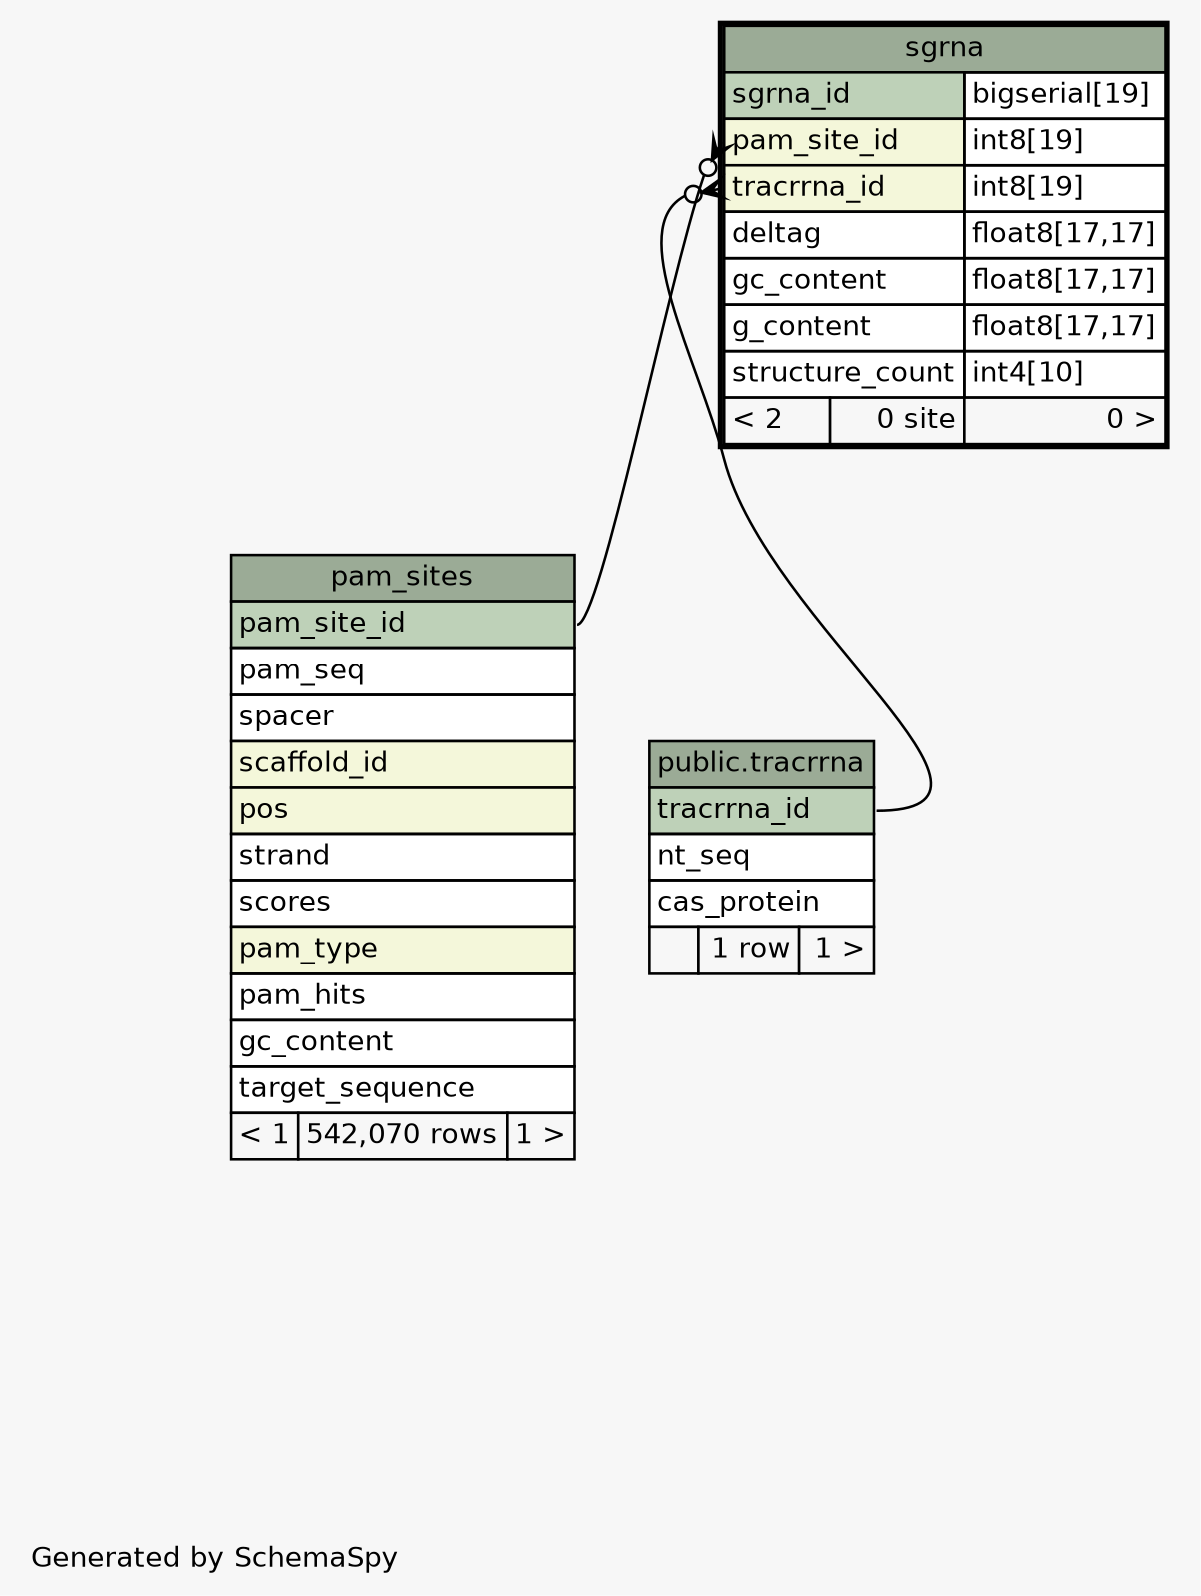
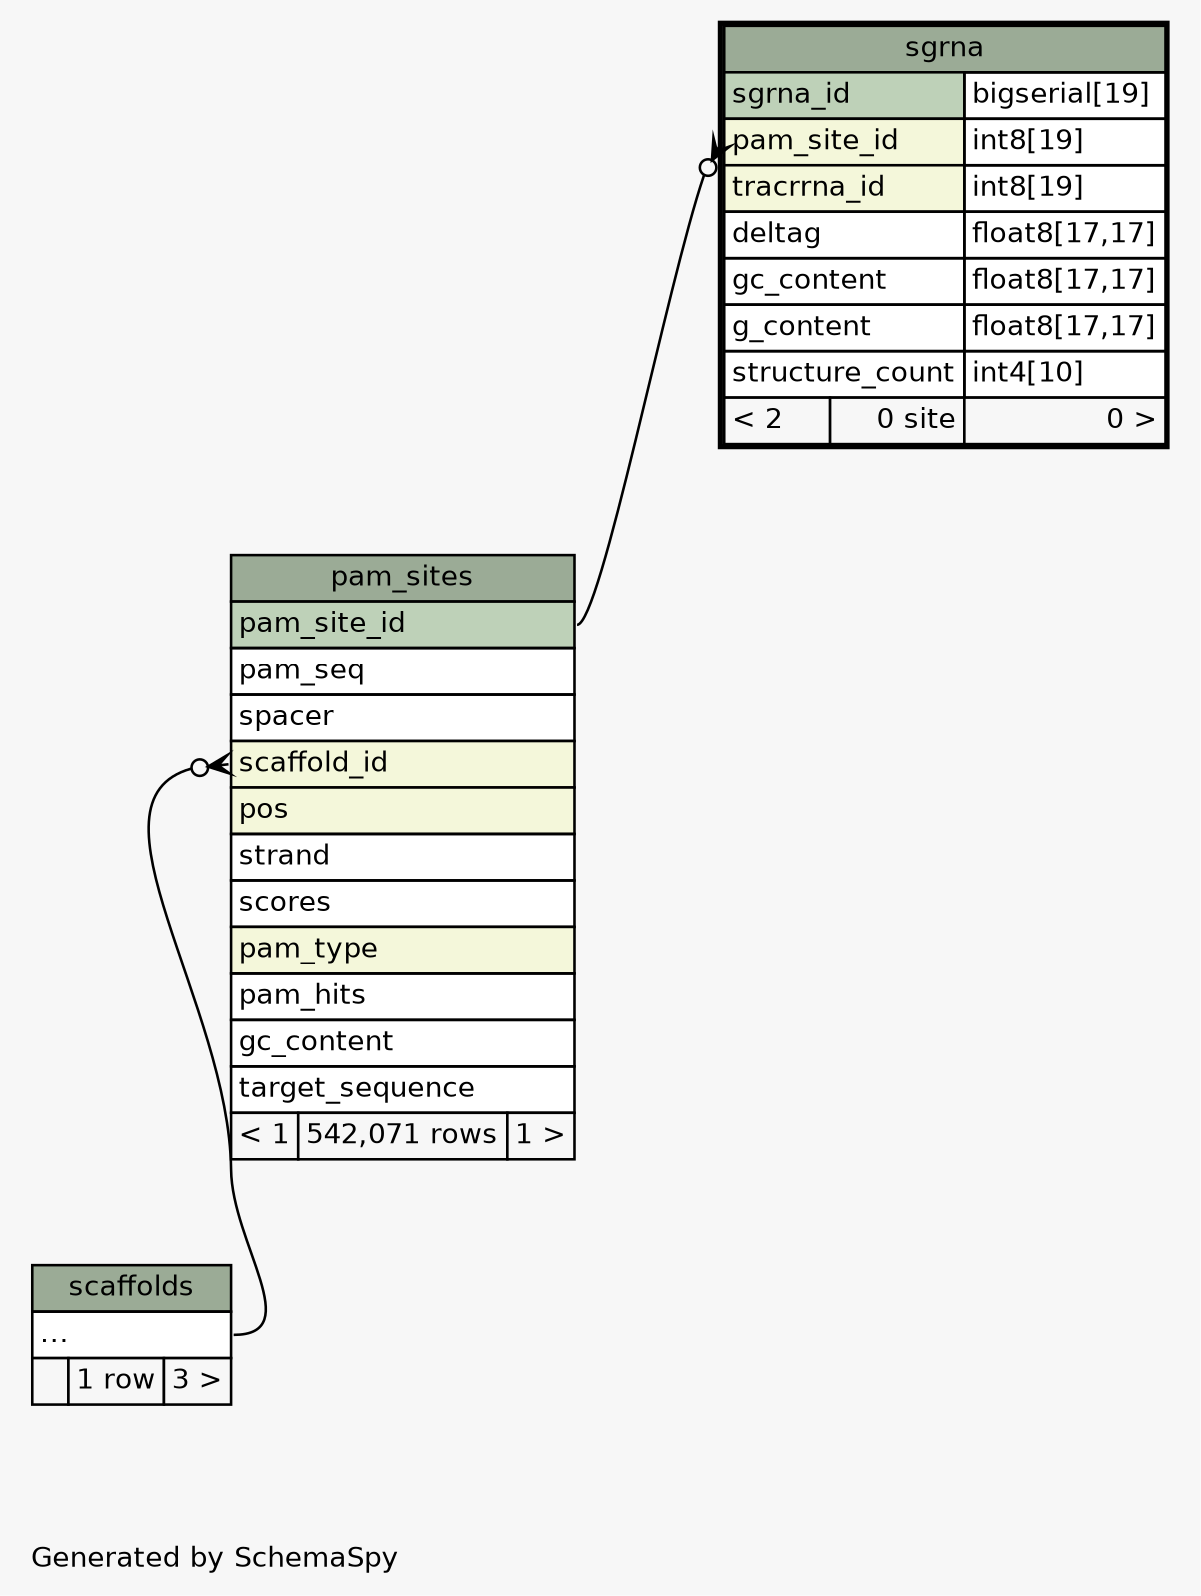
  digraph {
    bgcolor="#f7f7f7"
    fontname=Helvetica
    fontsize=11
    label="\nGenerated by SchemaSpy"
    labeljust=l
    nodesep=0.18
    rankdir=TB
    ranksep=0.46
    node [fontname=Helvetica fontsize=11 shape=plaintext]
    edge [arrowhead=none arrowsize=0.8 arrowtail=crowodot dir=back]
-   n1 [label=<     <TABLE BORDER="0" CELLBORDER="1" CELLSPACING="0" BGCOLOR="#ffffff">       <TR><TD COLSPAN="3" BGCOLOR="#9bab96" ALIGN="CENTER">pam_sites</TD></TR>       <TR><TD PORT="pam_site_id" COLSPAN="3" BGCOLOR="#bed1b8" ALIGN="LEFT">pam_site_id</TD></TR>       <TR><TD PORT="pam_seq" COLSPAN="3" ALIGN="LEFT">pam_seq</TD></TR>       <TR><TD PORT="spacer" COLSPAN="3" ALIGN="LEFT">spacer</TD></TR>       <TR><TD PORT="scaffold_id" COLSPAN="3" BGCOLOR="#f4f7da" ALIGN="LEFT">scaffold_id</TD></TR>       <TR><TD PORT="pos" COLSPAN="3" BGCOLOR="#f4f7da" ALIGN="LEFT">pos</TD></TR>       <TR><TD PORT="strand" COLSPAN="3" ALIGN="LEFT">strand</TD></TR>       <TR><TD PORT="scores" COLSPAN="3" ALIGN="LEFT">scores</TD></TR>       <TR><TD PORT="pam_type" COLSPAN="3" BGCOLOR="#f4f7da" ALIGN="LEFT">pam_type</TD></TR>       <TR><TD PORT="pam_hits" COLSPAN="3" ALIGN="LEFT">pam_hits</TD></TR>       <TR><TD PORT="gc_content" COLSPAN="3" ALIGN="LEFT">gc_content</TD></TR>       <TR><TD PORT="target_sequence" COLSPAN="3" ALIGN="LEFT">target_sequence</TD></TR>       <TR><TD ALIGN="LEFT" BGCOLOR="#f7f7f7">&lt; 1</TD><TD ALIGN="RIGHT" BGCOLOR="#f7f7f7">542,070 rows</TD><TD ALIGN="RIGHT" BGCOLOR="#f7f7f7">1 &gt;</TD></TR>     </TABLE>>]
+   n1 [label=<     <TABLE BORDER="0" CELLBORDER="1" CELLSPACING="0" BGCOLOR="#ffffff">       <TR><TD COLSPAN="3" BGCOLOR="#9bab96" ALIGN="CENTER">pam_sites</TD></TR>       <TR><TD PORT="pam_site_id" COLSPAN="3" BGCOLOR="#bed1b8" ALIGN="LEFT">pam_site_id</TD></TR>       <TR><TD PORT="pam_seq" COLSPAN="3" ALIGN="LEFT">pam_seq</TD></TR>       <TR><TD PORT="spacer" COLSPAN="3" ALIGN="LEFT">spacer</TD></TR>       <TR><TD PORT="scaffold_id" COLSPAN="3" BGCOLOR="#f4f7da" ALIGN="LEFT">scaffold_id</TD></TR>       <TR><TD PORT="pos" COLSPAN="3" BGCOLOR="#f4f7da" ALIGN="LEFT">pos</TD></TR>       <TR><TD PORT="strand" COLSPAN="3" ALIGN="LEFT">strand</TD></TR>       <TR><TD PORT="scores" COLSPAN="3" ALIGN="LEFT">scores</TD></TR>       <TR><TD PORT="pam_type" COLSPAN="3" BGCOLOR="#f4f7da" ALIGN="LEFT">pam_type</TD></TR>       <TR><TD PORT="pam_hits" COLSPAN="3" ALIGN="LEFT">pam_hits</TD></TR>       <TR><TD PORT="gc_content" COLSPAN="3" ALIGN="LEFT">gc_content</TD></TR>       <TR><TD PORT="target_sequence" COLSPAN="3" ALIGN="LEFT">target_sequence</TD></TR>       <TR><TD ALIGN="LEFT" BGCOLOR="#f7f7f7">&lt; 1</TD><TD ALIGN="RIGHT" BGCOLOR="#f7f7f7">542,071 rows</TD><TD ALIGN="RIGHT" BGCOLOR="#f7f7f7">1 &gt;</TD></TR>     </TABLE>>]
+   n2 [label=<     <TABLE BORDER="0" CELLBORDER="1" CELLSPACING="0" BGCOLOR="#ffffff">       <TR><TD COLSPAN="3" BGCOLOR="#9bab96" ALIGN="CENTER">scaffolds</TD></TR>       <TR><TD PORT="elipses" COLSPAN="3" ALIGN="LEFT">...</TD></TR>       <TR><TD ALIGN="LEFT" BGCOLOR="#f7f7f7">  </TD><TD ALIGN="RIGHT" BGCOLOR="#f7f7f7">1 row</TD><TD ALIGN="RIGHT" BGCOLOR="#f7f7f7">3 &gt;</TD></TR>     </TABLE>>]
    n3 [label=<     <TABLE BORDER="2" CELLBORDER="1" CELLSPACING="0" BGCOLOR="#ffffff">       <TR><TD COLSPAN="3" BGCOLOR="#9bab96" ALIGN="CENTER">sgrna</TD></TR>       <TR><TD PORT="sgrna_id" COLSPAN="2" BGCOLOR="#bed1b8" ALIGN="LEFT">sgrna_id</TD><TD PORT="sgrna_id.type" ALIGN="LEFT">bigserial[19]</TD></TR>       <TR><TD PORT="pam_site_id" COLSPAN="2" BGCOLOR="#f4f7da" ALIGN="LEFT">pam_site_id</TD><TD PORT="pam_site_id.type" ALIGN="LEFT">int8[19]</TD></TR>       <TR><TD PORT="tracrrna_id" COLSPAN="2" BGCOLOR="#f4f7da" ALIGN="LEFT">tracrrna_id</TD><TD PORT="tracrrna_id.type" ALIGN="LEFT">int8[19]</TD></TR>       <TR><TD PORT="deltag" COLSPAN="2" ALIGN="LEFT">deltag</TD><TD PORT="deltag.type" ALIGN="LEFT">float8[17,17]</TD></TR>       <TR><TD PORT="gc_content" COLSPAN="2" ALIGN="LEFT">gc_content</TD><TD PORT="gc_content.type" ALIGN="LEFT">float8[17,17]</TD></TR>       <TR><TD PORT="g_content" COLSPAN="2" ALIGN="LEFT">g_content</TD><TD PORT="g_content.type" ALIGN="LEFT">float8[17,17]</TD></TR>       <TR><TD PORT="structure_count" COLSPAN="2" ALIGN="LEFT">structure_count</TD><TD PORT="structure_count.type" ALIGN="LEFT">int4[10]</TD></TR>       <TR><TD ALIGN="LEFT" BGCOLOR="#f7f7f7">&lt; 2</TD><TD ALIGN="RIGHT" BGCOLOR="#f7f7f7">0 site</TD><TD ALIGN="RIGHT" BGCOLOR="#f7f7f7">0 &gt;</TD></TR>     </TABLE>>]
-   n4 [label=<     <TABLE BORDER="0" CELLBORDER="1" CELLSPACING="0" BGCOLOR="#ffffff">       <TR><TD COLSPAN="3" BGCOLOR="#9bab96" ALIGN="CENTER">public.tracrrna</TD></TR>       <TR><TD PORT="tracrrna_id" COLSPAN="3" BGCOLOR="#bed1b8" ALIGN="LEFT">tracrrna_id</TD></TR>       <TR><TD PORT="nt_seq" COLSPAN="3" ALIGN="LEFT">nt_seq</TD></TR>       <TR><TD PORT="cas_protein" COLSPAN="3" ALIGN="LEFT">cas_protein</TD></TR>       <TR><TD ALIGN="LEFT" BGCOLOR="#f7f7f7">  </TD><TD ALIGN="RIGHT" BGCOLOR="#f7f7f7">1 row</TD><TD ALIGN="RIGHT" BGCOLOR="#f7f7f7">1 &gt;</TD></TR>     </TABLE>>]
+   n1 -> n2 [headport="elipses:e" tailport="scaffold_id:w"]
    n3 -> n1 [headport="pam_site_id:e" tailport="pam_site_id:w"]
-   n3 -> n4 [headport="tracrrna_id:e" tailport="tracrrna_id:w"]
  }
